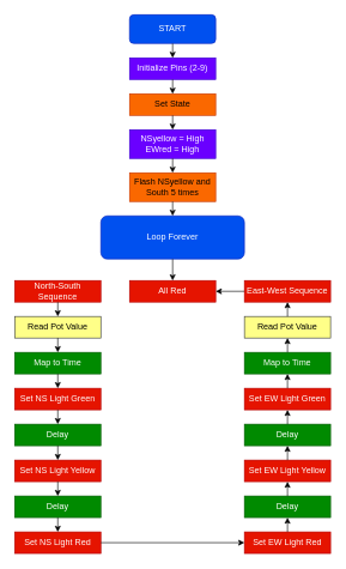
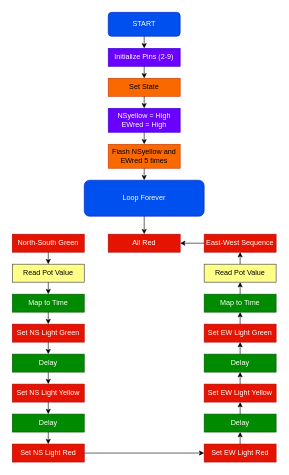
  <mxCell id="0" />
  <mxCell id="1" parent="0" />
  <mxCell id="2" value="START" style="rounded=1;whiteSpace=wrap;html=1;fillColor=#0050ef;fontColor=#ffffff;strokeColor=#001DBC;" vertex="1" parent="1"><mxGeometry x="180" y="20" width="120" height="40" as="geometry" /></mxCell>
  <mxCell id="3" value="Initialize Pins (2-9)" style="rounded=0;whiteSpace=wrap;html=1;fillColor=#6a00ff;fontColor=#ffffff;strokeColor=#3700CC;" vertex="1" parent="1"><mxGeometry x="180" y="80" width="120" height="30" as="geometry" /></mxCell>
  <mxCell id="4" value="Set State" style="rounded=0;whiteSpace=wrap;html=1;fillColor=#fa6800;strokeColor=#C73500;fontColor=#000000;" vertex="1" parent="1"><mxGeometry x="180" y="130" width="120" height="30" as="geometry" /></mxCell>
  <mxCell id="5" value="NSyellow = High&lt;div&gt;EWred = High&lt;/div&gt;" style="rounded=0;whiteSpace=wrap;html=1;fillColor=#6a00ff;fontColor=#ffffff;strokeColor=#3700CC;" vertex="1" parent="1"><mxGeometry x="180" y="180" width="120" height="40" as="geometry" /></mxCell>
- <mxCell id="6" value="Flash NSyellow and South 5 times" style="rounded=0;whiteSpace=wrap;html=1;fillColor=#fa6800;fontColor=#000000;strokeColor=#C73500;" vertex="1" parent="1"><mxGeometry x="180" y="240" width="120" height="40" as="geometry" /></mxCell>
+ <mxCell id="6" value="Flash NSyellow and EWred 5 times" style="rounded=0;whiteSpace=wrap;html=1;fillColor=#fa6800;fontColor=#000000;strokeColor=#C73500;" vertex="1" parent="1"><mxGeometry x="180" y="240" width="120" height="40" as="geometry" /></mxCell>
  <mxCell id="7" value="Loop Forever" style="rounded=1;whiteSpace=wrap;html=1;fillColor=#0050ef;fontColor=#ffffff;strokeColor=#001DBC;" vertex="1" parent="1"><mxGeometry x="140" y="300" width="200" height="60" as="geometry" /></mxCell>
- <mxCell id="8" value="North-South Sequence" style="rounded=0;whiteSpace=wrap;html=1;fillColor=#e51400;fontColor=#ffffff;strokeColor=#B20000;" vertex="1" parent="1"><mxGeometry x="20" y="390" width="120" height="30" as="geometry" /></mxCell>
+ <mxCell id="8" value="North-South Green" style="rounded=0;whiteSpace=wrap;html=1;fillColor=#e51400;fontColor=#ffffff;strokeColor=#B20000;" vertex="1" parent="1"><mxGeometry x="20" y="390" width="120" height="30" as="geometry" /></mxCell>
  <mxCell id="9" value="Read Pot Value" style="rounded=0;whiteSpace=wrap;html=1;fillColor=light-dark(#FFFF88,#FFFF66);strokeColor=light-dark(#36393D,#000000);fontColor=light-dark(#000000,#000000);" vertex="1" parent="1"><mxGeometry x="20" y="440" width="120" height="30" as="geometry" /></mxCell>
  <mxCell id="10" value="Set NS Light Green" style="rounded=0;whiteSpace=wrap;html=1;fillColor=light-dark(#E51400,#FFFF66);fontColor=#ffffff;strokeColor=#B20000;" vertex="1" parent="1"><mxGeometry x="20" y="540" width="120" height="30" as="geometry" /></mxCell>
  <mxCell id="11" value="Map to Time" style="rounded=0;whiteSpace=wrap;html=1;fillColor=#008a00;fontColor=#ffffff;strokeColor=#005700;" vertex="1" parent="1"><mxGeometry x="20" y="490" width="120" height="30" as="geometry" /></mxCell>
  <mxCell id="12" value="Set NS Light Red" style="rounded=0;whiteSpace=wrap;html=1;fillColor=light-dark(#E51400,#FFFF66);fontColor=#ffffff;strokeColor=#B20000;" vertex="1" parent="1"><mxGeometry x="20" y="740" width="120" height="30" as="geometry" /></mxCell>
  <mxCell id="13" value="Delay" style="rounded=0;whiteSpace=wrap;html=1;fillColor=#008a00;fontColor=#ffffff;strokeColor=#005700;" vertex="1" parent="1"><mxGeometry x="20" y="690" width="120" height="30" as="geometry" /></mxCell>
  <mxCell id="14" value="Set NS Light Yellow" style="rounded=0;whiteSpace=wrap;html=1;fillColor=light-dark(#E51400,#FFFF66);fontColor=#ffffff;strokeColor=#B20000;" vertex="1" parent="1"><mxGeometry x="20" y="640" width="120" height="30" as="geometry" /></mxCell>
  <mxCell id="15" value="Delay" style="rounded=0;whiteSpace=wrap;html=1;fillColor=#008a00;fontColor=#ffffff;strokeColor=#005700;" vertex="1" parent="1"><mxGeometry x="20" y="590" width="120" height="30" as="geometry" /></mxCell>
  <mxCell id="16" value="All Red" style="rounded=0;whiteSpace=wrap;html=1;fillColor=#e51400;fontColor=#ffffff;strokeColor=#B20000;" vertex="1" parent="1"><mxGeometry x="180" y="390" width="120" height="30" as="geometry" /></mxCell>
  <mxCell id="17" value="East-West Sequence" style="rounded=0;whiteSpace=wrap;html=1;fillColor=#e51400;fontColor=#ffffff;strokeColor=#B20000;" vertex="1" parent="1"><mxGeometry x="340" y="390" width="120" height="30" as="geometry" /></mxCell>
  <mxCell id="18" value="Read Pot Value" style="rounded=0;whiteSpace=wrap;html=1;fillColor=light-dark(#FFFF88,#FFFF66);strokeColor=light-dark(#36393D,#000000);fontColor=light-dark(#000000,#000000);" vertex="1" parent="1"><mxGeometry x="340" y="440" width="120" height="30" as="geometry" /></mxCell>
  <mxCell id="19" value="Set EW Light Green" style="rounded=0;whiteSpace=wrap;html=1;fillColor=light-dark(#E51400,#FFFF66);fontColor=#ffffff;strokeColor=#B20000;" vertex="1" parent="1"><mxGeometry x="340" y="540" width="120" height="30" as="geometry" /></mxCell>
  <mxCell id="20" value="Map to Time" style="rounded=0;whiteSpace=wrap;html=1;fillColor=#008a00;fontColor=#ffffff;strokeColor=#005700;" vertex="1" parent="1"><mxGeometry x="340" y="490" width="120" height="30" as="geometry" /></mxCell>
  <mxCell id="21" value="Set EW Light Red" style="rounded=0;whiteSpace=wrap;html=1;fillColor=light-dark(#E51400,#FFFF66);fontColor=#ffffff;strokeColor=#B20000;" vertex="1" parent="1"><mxGeometry x="340" y="740" width="120" height="30" as="geometry" /></mxCell>
  <mxCell id="22" value="Delay" style="rounded=0;whiteSpace=wrap;html=1;fillColor=#008a00;fontColor=#ffffff;strokeColor=#005700;" vertex="1" parent="1"><mxGeometry x="340" y="690" width="120" height="30" as="geometry" /></mxCell>
  <mxCell id="23" value="Set EW Light Yellow" style="rounded=0;whiteSpace=wrap;html=1;fillColor=light-dark(#E51400,#FFFF66);fontColor=#ffffff;strokeColor=#B20000;" vertex="1" parent="1"><mxGeometry x="340" y="640" width="120" height="30" as="geometry" /></mxCell>
  <mxCell id="24" value="Delay" style="rounded=0;whiteSpace=wrap;html=1;fillColor=#008a00;fontColor=#ffffff;strokeColor=#005700;" vertex="1" parent="1"><mxGeometry x="340" y="590" width="120" height="30" as="geometry" /></mxCell>
  <mxCell id="25" value="" style="endArrow=classic;html=1;rounded=0;exitX=0.5;exitY=1;exitDx=0;exitDy=0;" edge="1" parent="1" source="2" target="3"><mxGeometry width="50" height="50" relative="1" as="geometry"><mxPoint x="240" y="590" as="sourcePoint" /><mxPoint x="240" y="250" as="targetPoint" /></mxGeometry></mxCell>
  <mxCell id="26" value="" style="endArrow=classic;html=1;rounded=0;exitX=0.5;exitY=1;exitDx=0;exitDy=0;entryX=0.5;entryY=0;entryDx=0;entryDy=0;" edge="1" parent="1" source="3" target="4"><mxGeometry width="50" height="50" relative="1" as="geometry"><mxPoint x="240" y="180" as="sourcePoint" /><mxPoint x="290" y="130" as="targetPoint" /></mxGeometry></mxCell>
  <mxCell id="27" value="" style="endArrow=classic;html=1;rounded=0;exitX=0.5;exitY=1;exitDx=0;exitDy=0;exitPerimeter=0;entryX=0.5;entryY=0;entryDx=0;entryDy=0;" edge="1" parent="1" source="4" target="5"><mxGeometry width="50" height="50" relative="1" as="geometry"><mxPoint x="240" y="180" as="sourcePoint" /><mxPoint x="290" y="130" as="targetPoint" /></mxGeometry></mxCell>
  <mxCell id="28" value="" style="endArrow=classic;html=1;rounded=0;exitX=0.5;exitY=1;exitDx=0;exitDy=0;entryX=0.5;entryY=0;entryDx=0;entryDy=0;" edge="1" parent="1" source="5" target="6"><mxGeometry width="50" height="50" relative="1" as="geometry"><mxPoint x="240" y="180" as="sourcePoint" /><mxPoint x="290" y="130" as="targetPoint" /></mxGeometry></mxCell>
  <mxCell id="29" value="" style="endArrow=classic;html=1;rounded=0;" edge="1" parent="1" target="7"><mxGeometry width="50" height="50" relative="1" as="geometry"><mxPoint x="240" y="280" as="sourcePoint" /><mxPoint x="290" y="290" as="targetPoint" /></mxGeometry></mxCell>
  <mxCell id="30" value="" style="endArrow=classic;html=1;rounded=0;exitX=0.5;exitY=1;exitDx=0;exitDy=0;entryX=0.5;entryY=0;entryDx=0;entryDy=0;" edge="1" parent="1" source="7" target="16"><mxGeometry width="50" height="50" relative="1" as="geometry"><mxPoint x="240" y="420" as="sourcePoint" /><mxPoint x="290" y="370" as="targetPoint" /></mxGeometry></mxCell>
  <mxCell id="31" value="" style="endArrow=classic;html=1;rounded=0;exitX=0.5;exitY=1;exitDx=0;exitDy=0;entryX=0.5;entryY=0;entryDx=0;entryDy=0;" edge="1" parent="1" source="8" target="9"><mxGeometry width="50" height="50" relative="1" as="geometry"><mxPoint x="240" y="420" as="sourcePoint" /><mxPoint x="290" y="370" as="targetPoint" /></mxGeometry></mxCell>
  <mxCell id="32" value="" style="endArrow=classic;html=1;rounded=0;exitX=0.5;exitY=1;exitDx=0;exitDy=0;entryX=0.5;entryY=0;entryDx=0;entryDy=0;" edge="1" parent="1" source="9" target="11"><mxGeometry width="50" height="50" relative="1" as="geometry"><mxPoint x="240" y="420" as="sourcePoint" /><mxPoint x="290" y="370" as="targetPoint" /></mxGeometry></mxCell>
  <mxCell id="33" value="" style="endArrow=classic;html=1;rounded=0;exitX=0;exitY=0.5;exitDx=0;exitDy=0;entryX=1;entryY=0.5;entryDx=0;entryDy=0;" edge="1" parent="1" source="17" target="16"><mxGeometry width="50" height="50" relative="1" as="geometry"><mxPoint x="240" y="580" as="sourcePoint" /><mxPoint x="290" y="530" as="targetPoint" /></mxGeometry></mxCell>
  <mxCell id="34" value="" style="endArrow=classic;html=1;rounded=0;exitX=0.5;exitY=0;exitDx=0;exitDy=0;entryX=0.5;entryY=1;entryDx=0;entryDy=0;" edge="1" parent="1" source="18" target="17"><mxGeometry width="50" height="50" relative="1" as="geometry"><mxPoint x="240" y="580" as="sourcePoint" /><mxPoint x="290" y="530" as="targetPoint" /></mxGeometry></mxCell>
  <mxCell id="35" value="" style="endArrow=classic;html=1;rounded=0;exitX=0.5;exitY=1;exitDx=0;exitDy=0;entryX=0.5;entryY=0;entryDx=0;entryDy=0;" edge="1" parent="1" source="11" target="10"><mxGeometry width="50" height="50" relative="1" as="geometry"><mxPoint x="240" y="580" as="sourcePoint" /><mxPoint x="290" y="530" as="targetPoint" /></mxGeometry></mxCell>
  <mxCell id="36" value="" style="endArrow=classic;html=1;rounded=0;exitX=0.5;exitY=1;exitDx=0;exitDy=0;entryX=0.5;entryY=0;entryDx=0;entryDy=0;" edge="1" parent="1" source="10" target="15"><mxGeometry width="50" height="50" relative="1" as="geometry"><mxPoint x="240" y="580" as="sourcePoint" /><mxPoint x="290" y="530" as="targetPoint" /></mxGeometry></mxCell>
  <mxCell id="37" value="" style="endArrow=classic;html=1;rounded=0;exitX=0.5;exitY=0;exitDx=0;exitDy=0;entryX=0.5;entryY=1;entryDx=0;entryDy=0;" edge="1" parent="1" source="20" target="18"><mxGeometry width="50" height="50" relative="1" as="geometry"><mxPoint x="240" y="580" as="sourcePoint" /><mxPoint x="290" y="530" as="targetPoint" /></mxGeometry></mxCell>
  <mxCell id="38" value="" style="endArrow=classic;html=1;rounded=0;exitX=0.5;exitY=0;exitDx=0;exitDy=0;entryX=0.5;entryY=1;entryDx=0;entryDy=0;" edge="1" parent="1" source="19" target="20"><mxGeometry width="50" height="50" relative="1" as="geometry"><mxPoint x="240" y="580" as="sourcePoint" /><mxPoint x="290" y="530" as="targetPoint" /></mxGeometry></mxCell>
  <mxCell id="39" value="" style="endArrow=classic;html=1;rounded=0;exitX=0.5;exitY=0;exitDx=0;exitDy=0;entryX=0.5;entryY=1;entryDx=0;entryDy=0;" edge="1" parent="1" source="24" target="19"><mxGeometry width="50" height="50" relative="1" as="geometry"><mxPoint x="240" y="660" as="sourcePoint" /><mxPoint x="290" y="610" as="targetPoint" /></mxGeometry></mxCell>
  <mxCell id="40" value="" style="endArrow=classic;html=1;rounded=0;exitX=0.5;exitY=1;exitDx=0;exitDy=0;entryX=0.5;entryY=0;entryDx=0;entryDy=0;" edge="1" parent="1" source="15" target="14"><mxGeometry width="50" height="50" relative="1" as="geometry"><mxPoint x="240" y="660" as="sourcePoint" /><mxPoint x="290" y="610" as="targetPoint" /></mxGeometry></mxCell>
  <mxCell id="41" value="" style="endArrow=classic;html=1;rounded=0;exitX=0.5;exitY=0;exitDx=0;exitDy=0;entryX=0.5;entryY=1;entryDx=0;entryDy=0;" edge="1" parent="1" source="23" target="24"><mxGeometry width="50" height="50" relative="1" as="geometry"><mxPoint x="240" y="660" as="sourcePoint" /><mxPoint x="290" y="610" as="targetPoint" /></mxGeometry></mxCell>
  <mxCell id="42" value="" style="endArrow=classic;html=1;rounded=0;exitX=0.5;exitY=1;exitDx=0;exitDy=0;entryX=0.5;entryY=0;entryDx=0;entryDy=0;" edge="1" parent="1" source="14" target="13"><mxGeometry width="50" height="50" relative="1" as="geometry"><mxPoint x="240" y="660" as="sourcePoint" /><mxPoint x="290" y="610" as="targetPoint" /></mxGeometry></mxCell>
  <mxCell id="43" value="" style="endArrow=classic;html=1;rounded=0;exitX=0.5;exitY=0;exitDx=0;exitDy=0;entryX=0.5;entryY=1;entryDx=0;entryDy=0;" edge="1" parent="1" source="22" target="23"><mxGeometry width="50" height="50" relative="1" as="geometry"><mxPoint x="240" y="660" as="sourcePoint" /><mxPoint x="290" y="610" as="targetPoint" /></mxGeometry></mxCell>
  <mxCell id="44" value="" style="endArrow=classic;html=1;rounded=0;exitX=0.5;exitY=1;exitDx=0;exitDy=0;entryX=0.5;entryY=0;entryDx=0;entryDy=0;" edge="1" parent="1" source="13" target="12"><mxGeometry width="50" height="50" relative="1" as="geometry"><mxPoint x="240" y="660" as="sourcePoint" /><mxPoint x="290" y="610" as="targetPoint" /></mxGeometry></mxCell>
  <mxCell id="45" value="" style="endArrow=classic;html=1;rounded=0;exitX=0.5;exitY=0;exitDx=0;exitDy=0;entryX=0.5;entryY=1;entryDx=0;entryDy=0;" edge="1" parent="1" source="21" target="22"><mxGeometry width="50" height="50" relative="1" as="geometry"><mxPoint x="240" y="660" as="sourcePoint" /><mxPoint x="290" y="610" as="targetPoint" /></mxGeometry></mxCell>
  <mxCell id="46" value="" style="endArrow=classic;html=1;rounded=0;exitX=1;exitY=0.5;exitDx=0;exitDy=0;entryX=0;entryY=0.5;entryDx=0;entryDy=0;" edge="1" parent="1" source="12" target="21"><mxGeometry width="50" height="50" relative="1" as="geometry"><mxPoint x="240" y="660" as="sourcePoint" /><mxPoint x="290" y="610" as="targetPoint" /></mxGeometry></mxCell>
